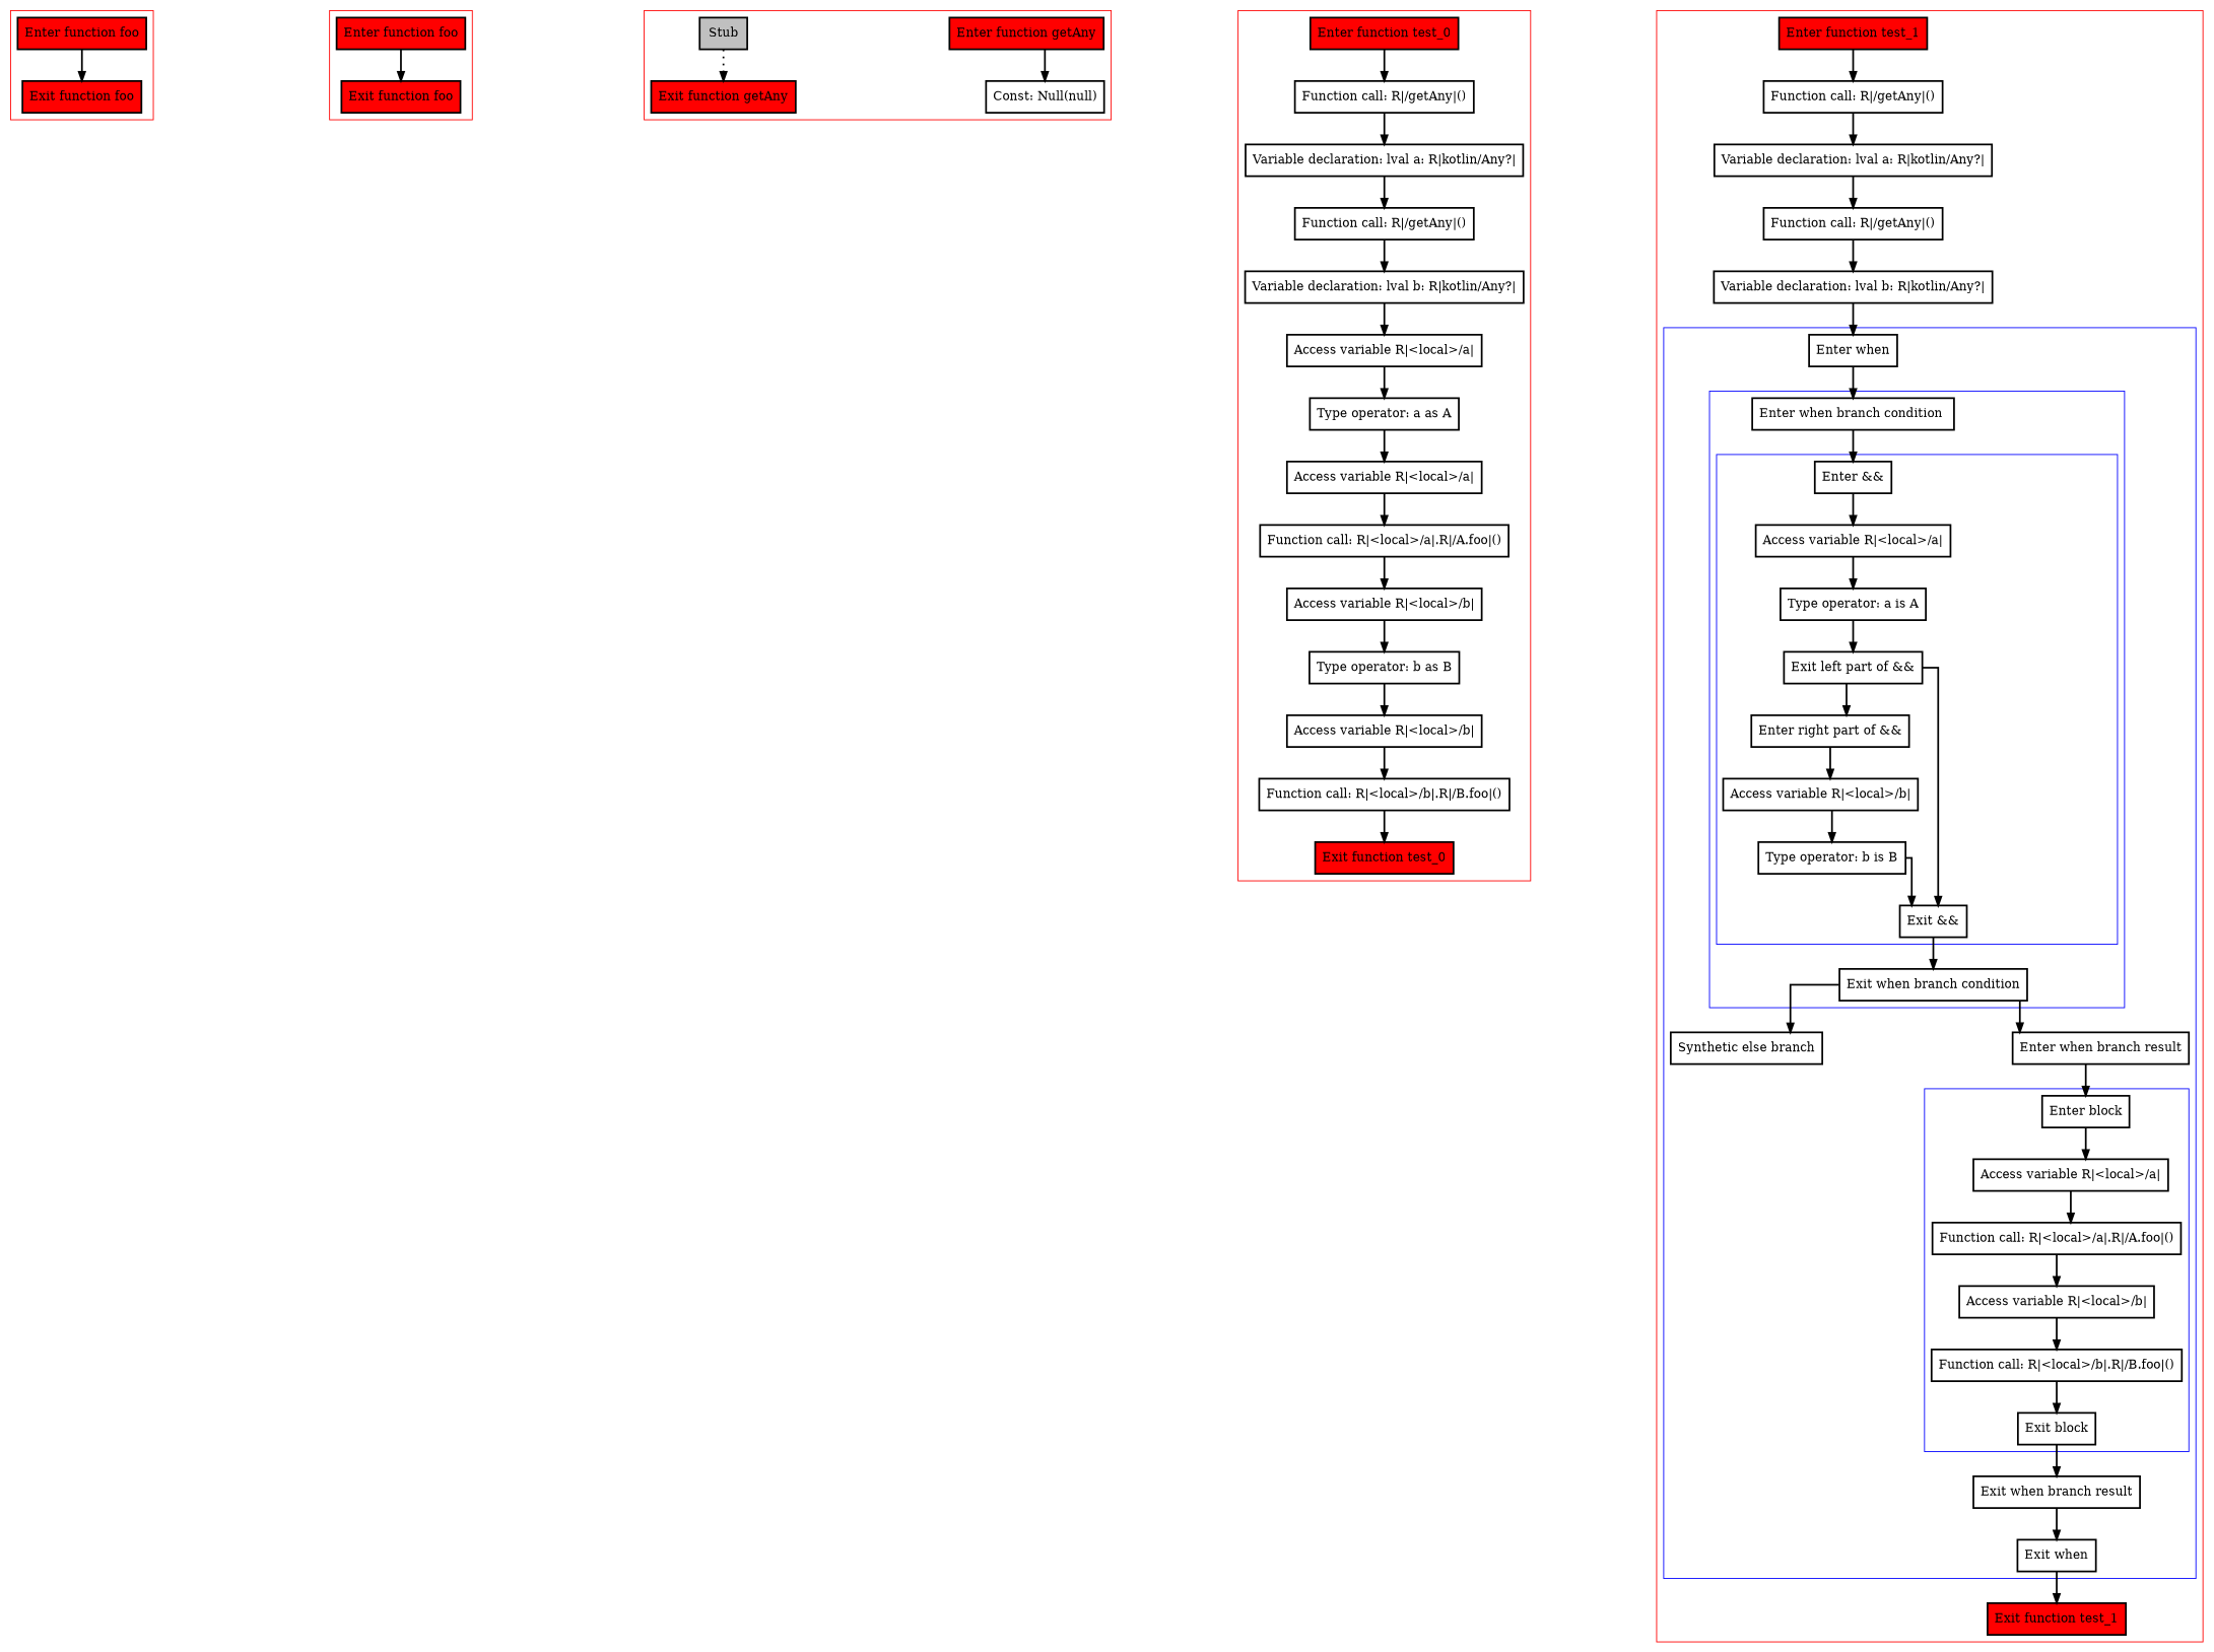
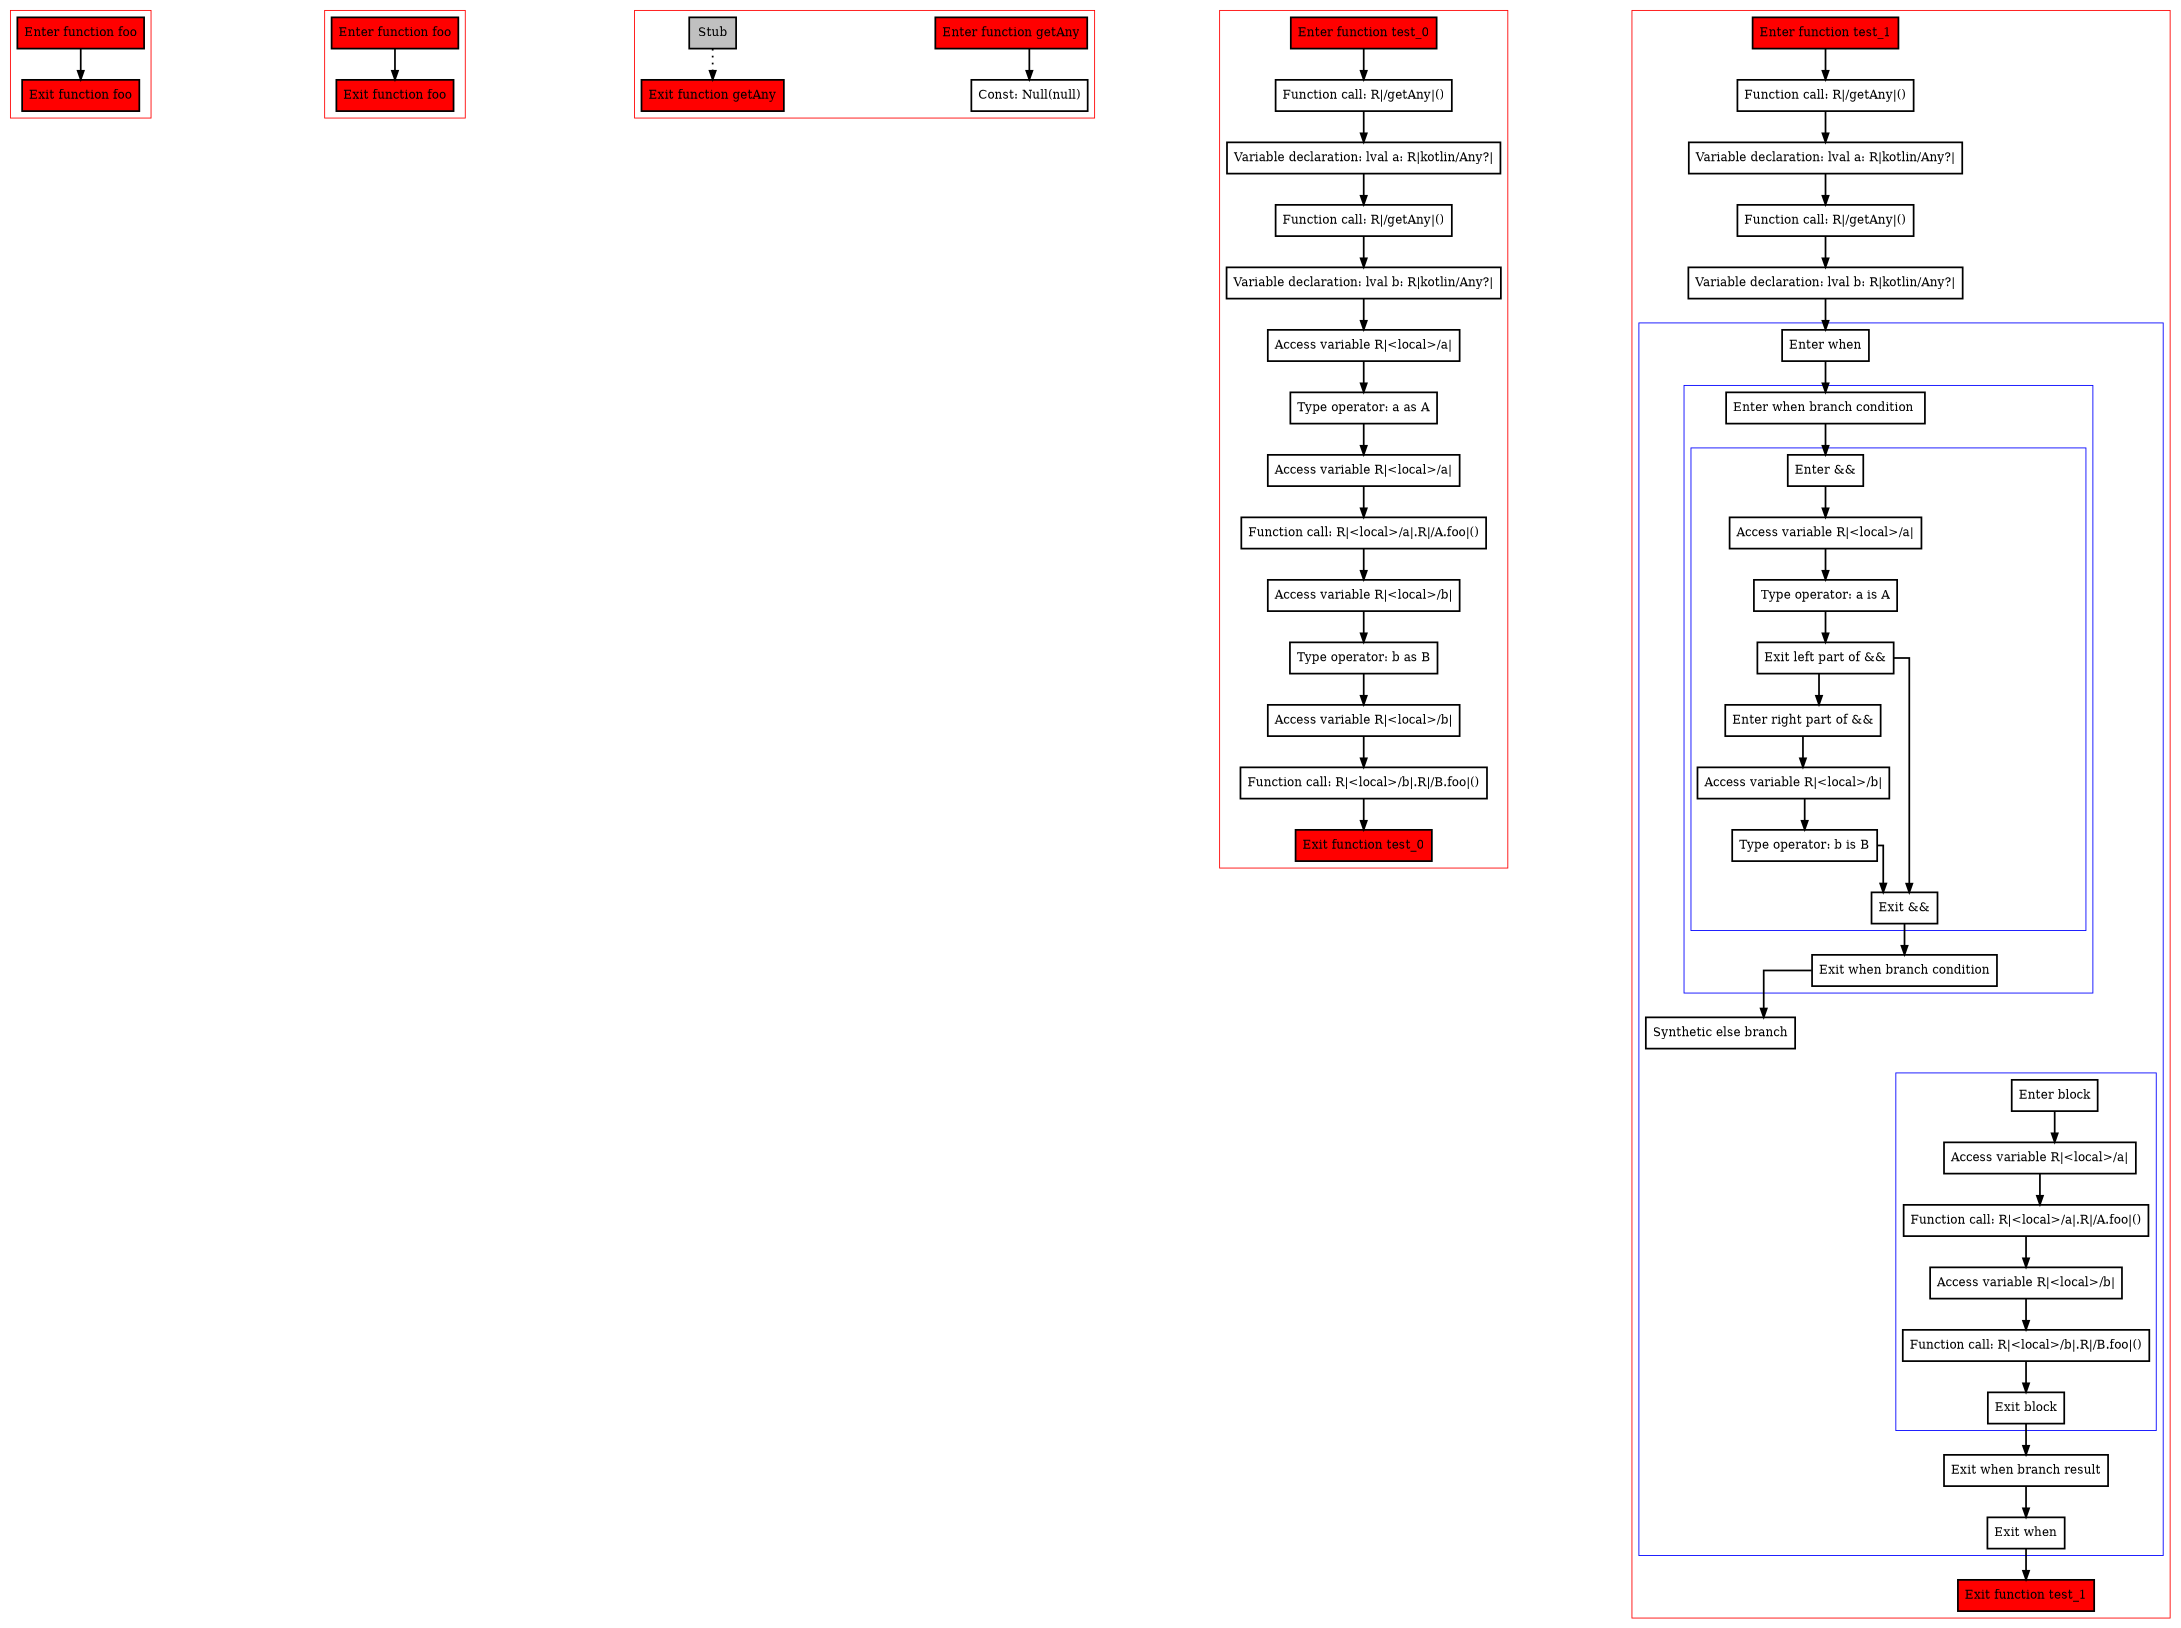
  digraph {
    nodesep=3
    splines=ortho
    node [penwidth=2 shape=box]
    edge [penwidth=2]
    n1 [fillcolor=red label="Enter function foo" style=filled]
    n2 [fillcolor=red label="Exit function foo" style=filled]
    n3 [fillcolor=red label="Enter function foo" style=filled]
    n4 [fillcolor=red label="Exit function foo" style=filled]
    n5 [fillcolor=red label="Enter function getAny" style=filled]
    n6 [label="Const: Null(null)"]
    n7 [fillcolor=gray label=Stub style=filled]
    n8 [fillcolor=red label="Exit function getAny" style=filled]
    n9 [fillcolor=red label="Enter function test_0" style=filled]
    n10 [label="Function call: R|/getAny|()"]
    n11 [label="Variable declaration: lval a: R|kotlin/Any?|"]
    n12 [label="Function call: R|/getAny|()"]
    n13 [label="Variable declaration: lval b: R|kotlin/Any?|"]
    n14 [label="Access variable R|<local>/a|"]
    n15 [label="Type operator: a as A"]
    n16 [label="Access variable R|<local>/a|"]
    n17 [label="Function call: R|<local>/a|.R|/A.foo|()"]
    n18 [label="Access variable R|<local>/b|"]
    n19 [label="Type operator: b as B"]
    n20 [label="Access variable R|<local>/b|"]
    n21 [label="Function call: R|<local>/b|.R|/B.foo|()"]
    n22 [fillcolor=red label="Exit function test_0" style=filled]
    n23 [label="Enter &&"]
    n24 [label="Access variable R|<local>/a|"]
    n25 [label="Type operator: a is A"]
    n26 [label="Exit left part of &&"]
    n27 [label="Enter right part of &&"]
    n28 [label="Access variable R|<local>/b|"]
    n29 [label="Type operator: b is B"]
    n30 [label="Exit &&"]
    n31 [label="Enter when branch condition "]
    n32 [label="Exit when branch condition"]
    n33 [label="Enter block"]
    n34 [label="Access variable R|<local>/a|"]
    n35 [label="Function call: R|<local>/a|.R|/A.foo|()"]
    n36 [label="Access variable R|<local>/b|"]
    n37 [label="Function call: R|<local>/b|.R|/B.foo|()"]
    n38 [label="Exit block"]
    n39 [label="Enter when"]
    n40 [label="Synthetic else branch"]
-   n41 [label="Enter when branch result"]
    n42 [label="Exit when branch result"]
    n43 [label="Exit when"]
    n44 [fillcolor=red label="Enter function test_1" style=filled]
    n45 [label="Function call: R|/getAny|()"]
    n46 [label="Variable declaration: lval a: R|kotlin/Any?|"]
    n47 [label="Function call: R|/getAny|()"]
    n48 [label="Variable declaration: lval b: R|kotlin/Any?|"]
    n49 [fillcolor=red label="Exit function test_1" style=filled]
    subgraph cluster_1 {
      color=red
      n1
      n2
    }
    subgraph cluster_2 {
      color=red
      n3
      n4
    }
    subgraph cluster_3 {
      color=red
      n5
      n6
      n7
      n8
    }
    subgraph cluster_4 {
      color=red
      n9
      n10
      n11
      n12
      n13
      n14
      n15
      n16
      n17
      n18
      n19
      n20
      n21
      n22
    }
    subgraph cluster_5 {
      color=red
      n44
      n45
      n46
      n47
      n48
      n49
      subgraph cluster_6 {
        color=blue
        n39
        n40
-       n41
        n42
        n43
        subgraph cluster_7 {
          color=blue
          n31
          n32
          subgraph cluster_8 {
            color=blue
            n23
            n24
            n25
            n26
            n27
            n28
            n29
            n30
          }
        }
        subgraph cluster_9 {
          color=blue
          n33
          n34
          n35
          n36
          n37
          n38
        }
      }
    }
    n1 -> n2
    n3 -> n4
    n5 -> n6
    n7 -> n8 [style=dotted]
    n9 -> n10
    n10 -> n11
    n11 -> n12
    n12 -> n13
    n13 -> n14
    n14 -> n15
    n15 -> n16
    n16 -> n17
    n17 -> n18
    n18 -> n19
    n19 -> n20
    n20 -> n21
    n21 -> n22
    n23 -> n24
    n24 -> n25
    n25 -> n26
    n26 -> n27
    n26 -> n30
    n27 -> n28
    n28 -> n29
    n29 -> n30
    n30 -> n32
    n31 -> n23
    n32 -> n40
-   n32 -> n41
    n33 -> n34
    n34 -> n35
    n35 -> n36
    n36 -> n37
    n37 -> n38
    n38 -> n42
    n39 -> n31
-   n41 -> n33
    n42 -> n43
    n43 -> n49
    n44 -> n45
    n45 -> n46
    n46 -> n47
    n47 -> n48
    n48 -> n39
  }
